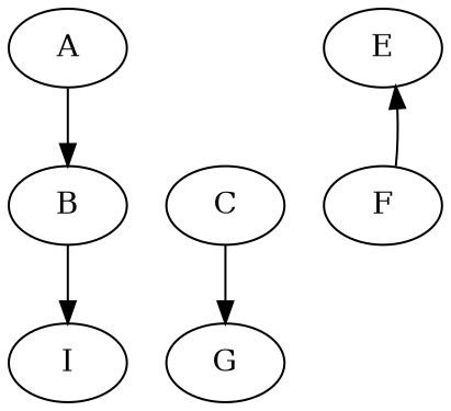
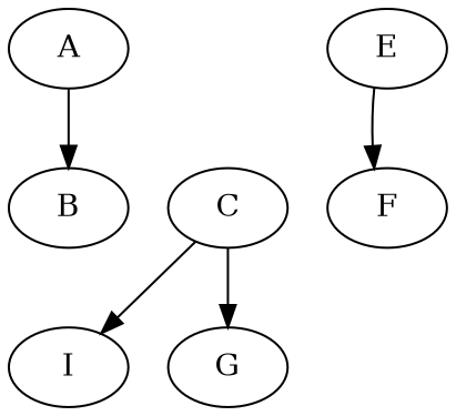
  digraph {
    n1 [label=A]
    n2 [label=B]
    n3 [label=I]
    n4 [label=C]
    n5 [label=G]
    n6 [label=E]
    n7 [label=F]
    n1 -> n2
-   n2 -> n3
+   n4 -> n3
    n4 -> n5
-   n7 -> n6
+   n6 -> n7
  }
